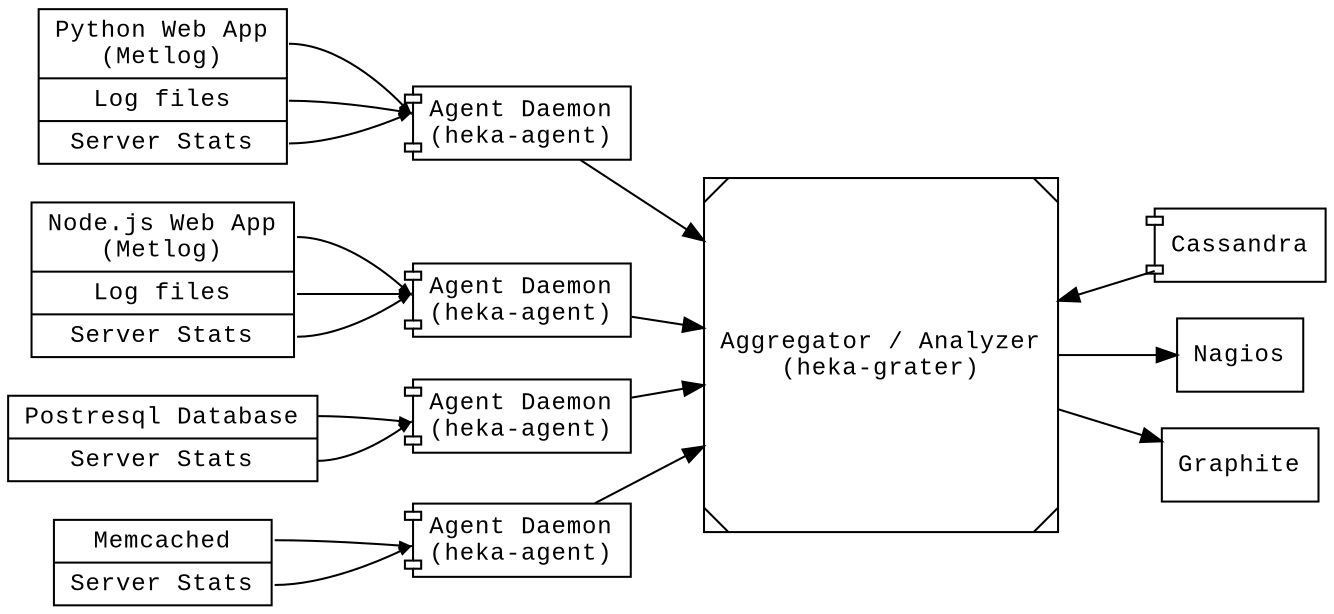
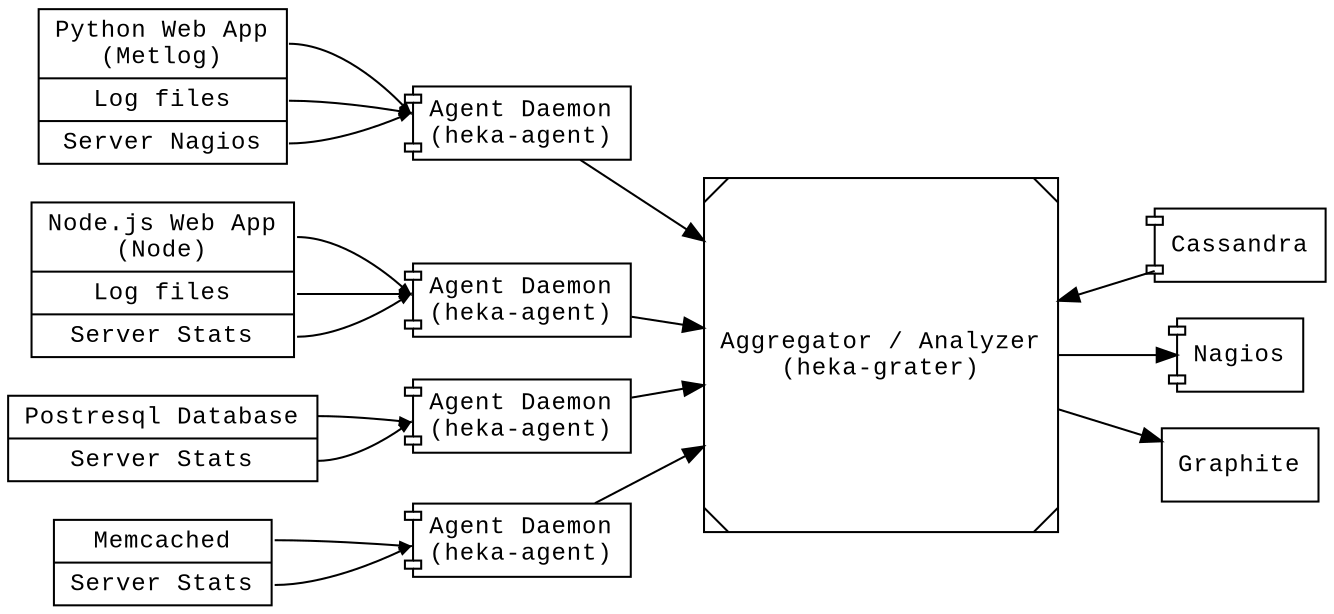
  digraph {
    fontname="Liberation Mono"
    rankdir=LR
    ranksep=equally
    node [fontname="Liberation Mono" fontsize=12 shape=component]
    edge [arrowsize=0.5 fontname="Liberation Mono" samehead=t]
-   n1 [label="<f0> Python Web App\n(Metlog)|<f1> Log files|<f2> Server Stats" shape=record]
-   n2 [label="<f0> Node.js Web App\n(Metlog)|<f1> Log files|<f2> Server Stats" shape=record]
+   n1 [label="<f0> Python Web App\n(Metlog)|<f1> Log files|<f2> Server Nagios" shape=record]
+   n2 [label="<f0> Node.js Web App\n(Node)|<f1> Log files|<f2> Server Stats" shape=record]
    n3 [label="<f0> Postresql Database|<f1> Server Stats" shape=record]
    n4 [label="<f0> Memcached|<f1> Server Stats" shape=record]
    n5 [label="Agent Daemon\n(heka-agent)"]
    n6 [label="Agent Daemon\n(heka-agent)"]
    n7 [label="Agent Daemon\n(heka-agent)"]
    n8 [label="Agent Daemon\n(heka-agent)"]
    n9 [label=Cassandra]
-   n10 [label=Nagios shape=box]
+   n10 [label=Nagios]
    n11 [label=Graphite shape=box]
    n12 [label="Aggregator / Analyzer\n(heka-grater)" shape=Msquare]
    subgraph sub_1 {
      rank=same
      n1
      n2
      n3
      n4
    }
    subgraph sub_2 {
      rank=same
      n5
      n6
      n7
      n8
    }
    subgraph sub_3 {
      n1
      n2
      n3
      n4
      n5
      n6
      n7
      n8
    }
    subgraph sub_4 {
      rank=same
      n9
      n10
      n11
    }
    n1 -> n5 [tailport=f0]
    n1 -> n5 [tailport=f1]
    n1 -> n5 [tailport=f2]
    n2 -> n6 [tailport=f0]
    n2 -> n6 [tailport=f1]
    n2 -> n6 [tailport=f2]
    n3 -> n7 [tailport=f0]
    n3 -> n7 [tailport=f1]
    n4 -> n8 [tailport=f0]
    n4 -> n8 [tailport=f1]
    n5 -> n12 [arrowsize="" samehead=""]
    n6 -> n12 [arrowsize="" samehead=""]
    n7 -> n12 [arrowsize="" samehead=""]
    n8 -> n12 [arrowsize="" samehead=""]
    n9 -> n12 [arrowsize="" samehead=""]
    n12 -> n10 [arrowsize="" samehead=""]
    n12 -> n11 [arrowsize="" samehead=""]
  }
